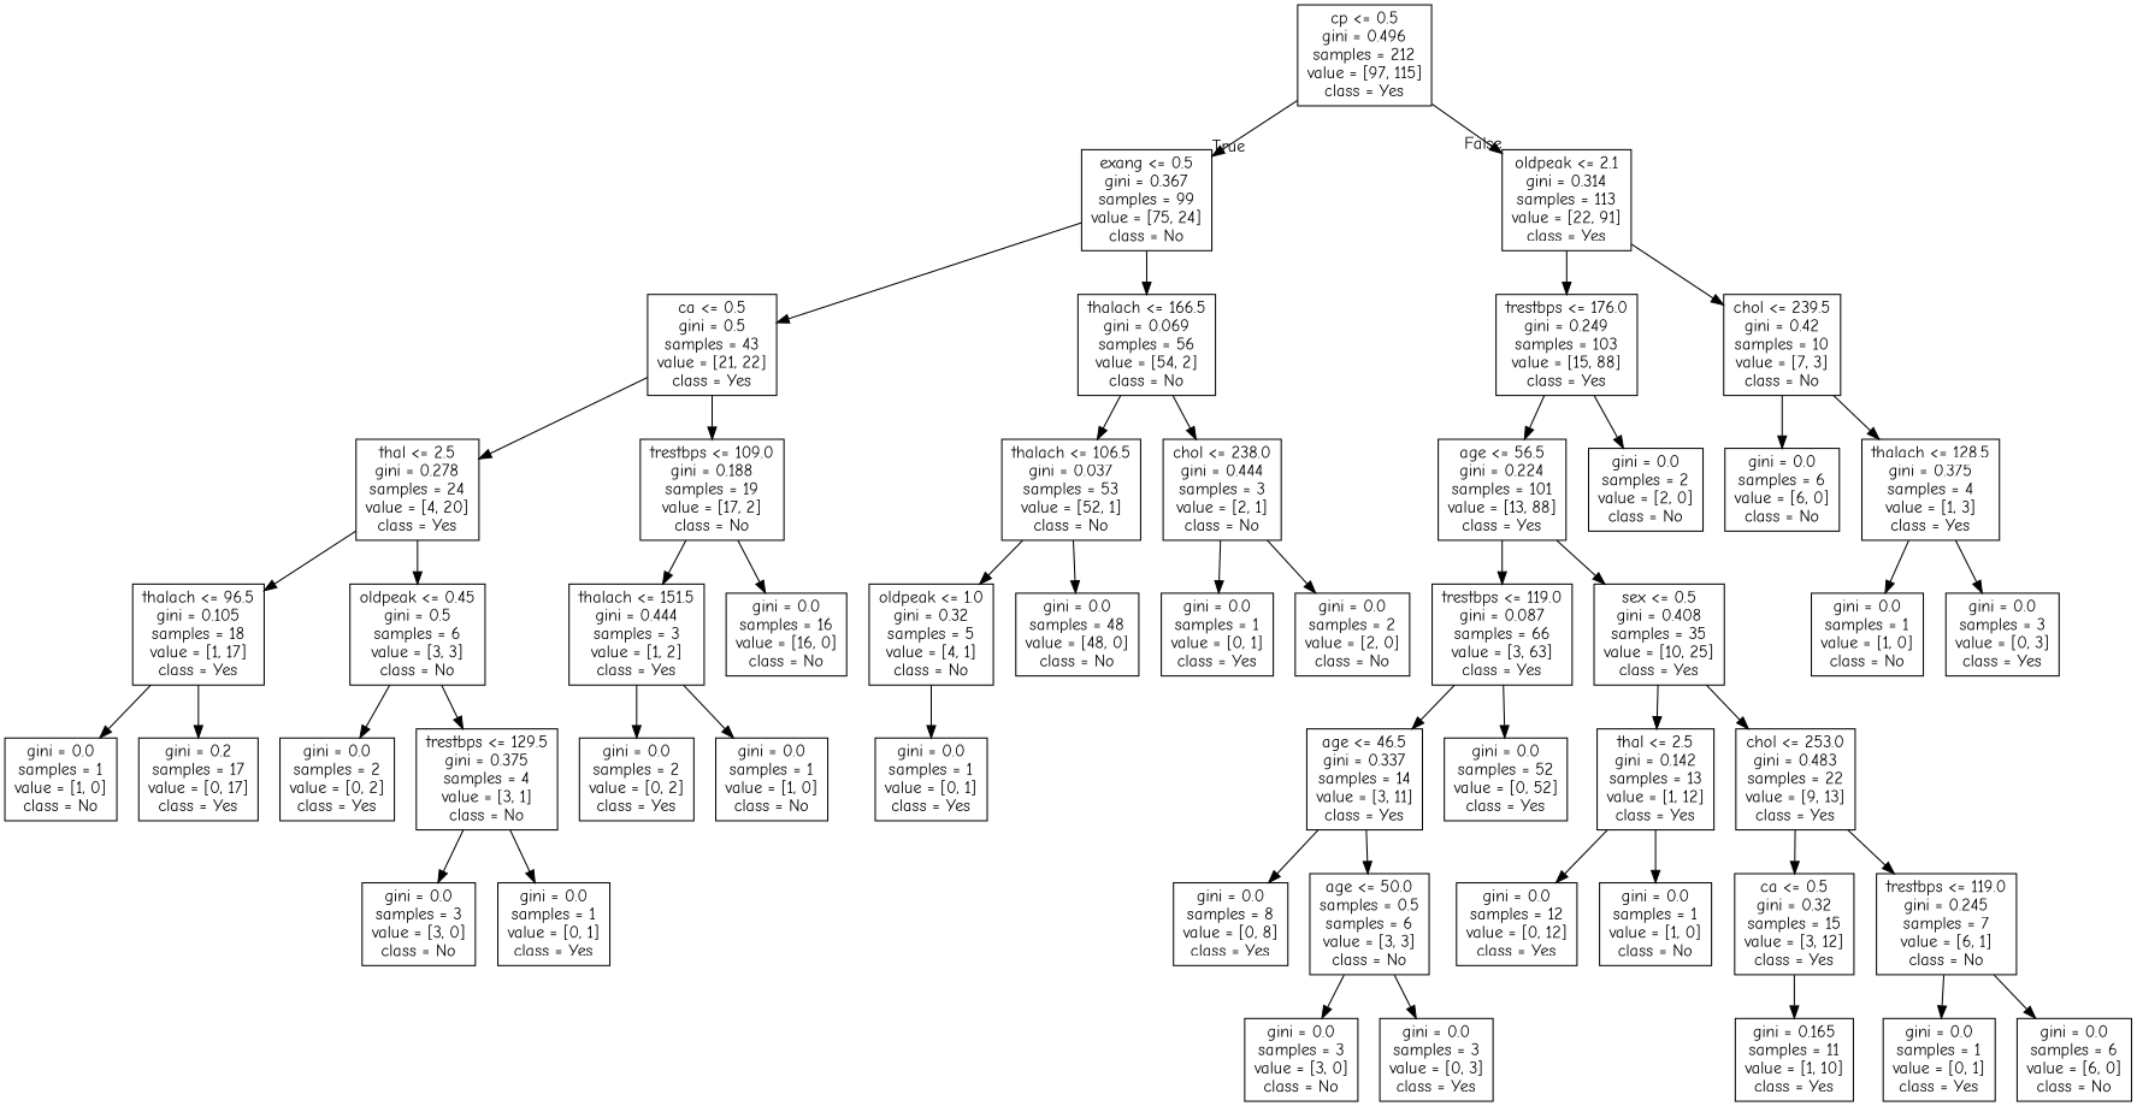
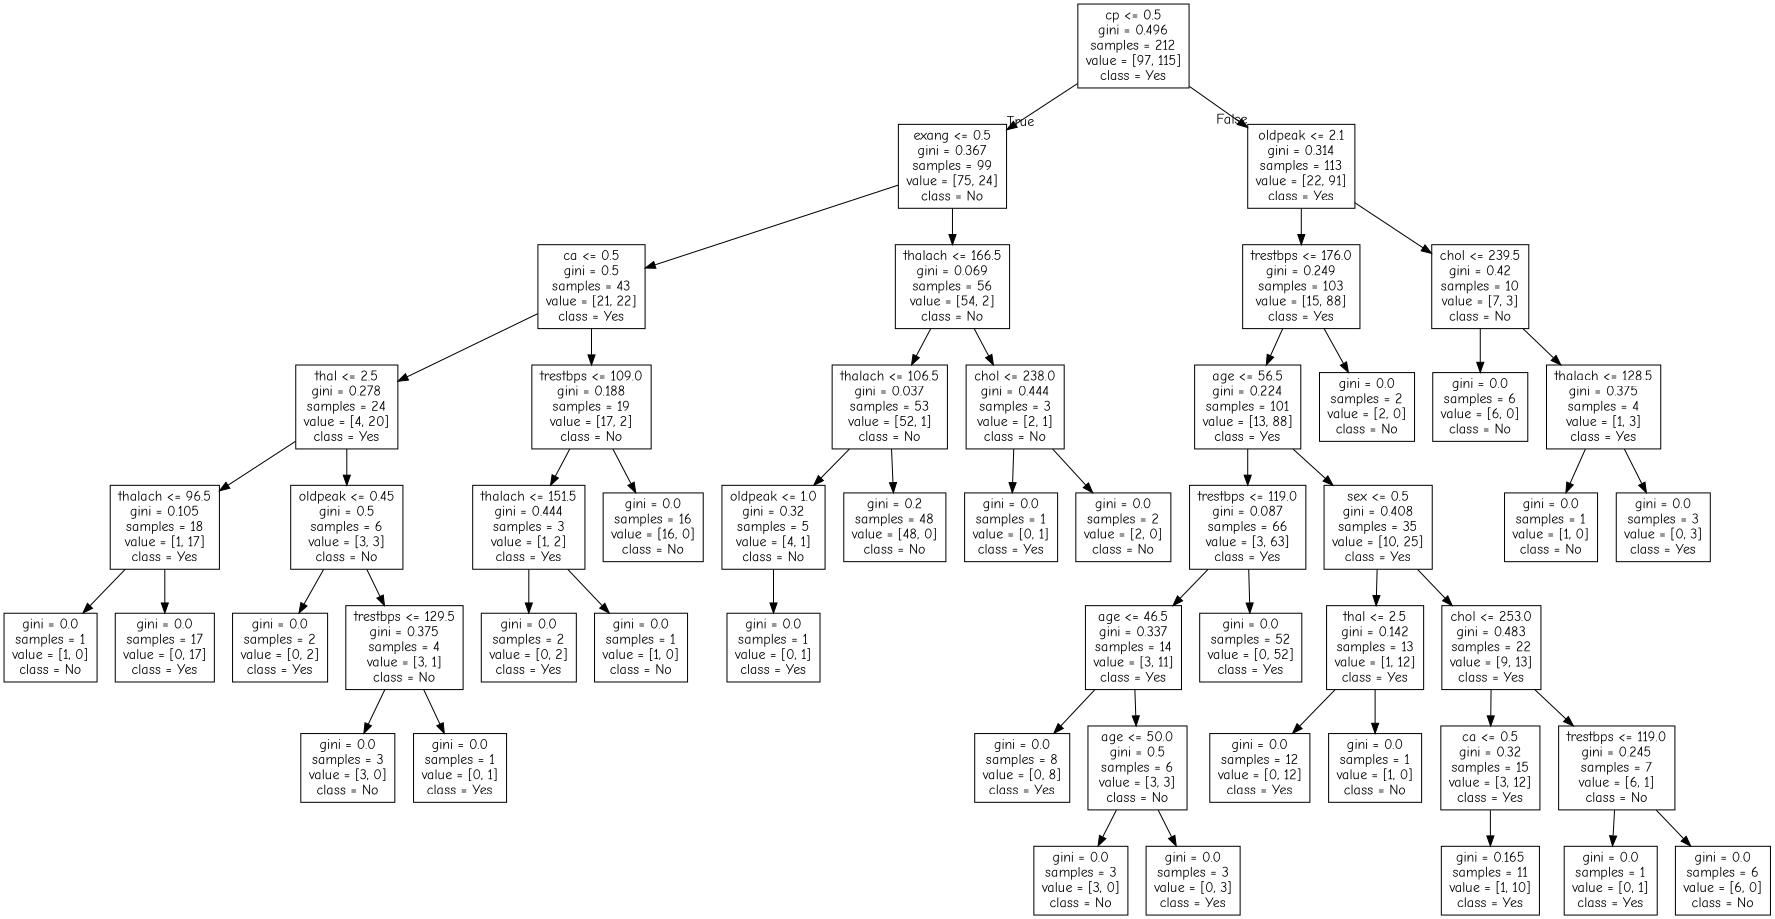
  digraph {
    fontname="Comic Neue"
    node [fontname="Comic Neue" shape=box]
    edge [fontname="Comic Neue"]
    n1 [label="cp <= 0.5\ngini = 0.496\nsamples = 212\nvalue = [97, 115]\nclass = Yes"]
    n2 [label="exang <= 0.5\ngini = 0.367\nsamples = 99\nvalue = [75, 24]\nclass = No"]
    n3 [label="oldpeak <= 2.1\ngini = 0.314\nsamples = 113\nvalue = [22, 91]\nclass = Yes"]
    n4 [label="ca <= 0.5\ngini = 0.5\nsamples = 43\nvalue = [21, 22]\nclass = Yes"]
    n5 [label="thalach <= 166.5\ngini = 0.069\nsamples = 56\nvalue = [54, 2]\nclass = No"]
    n6 [label="trestbps <= 176.0\ngini = 0.249\nsamples = 103\nvalue = [15, 88]\nclass = Yes"]
    n7 [label="chol <= 239.5\ngini = 0.42\nsamples = 10\nvalue = [7, 3]\nclass = No"]
    n8 [label="thal <= 2.5\ngini = 0.278\nsamples = 24\nvalue = [4, 20]\nclass = Yes"]
    n9 [label="trestbps <= 109.0\ngini = 0.188\nsamples = 19\nvalue = [17, 2]\nclass = No"]
    n10 [label="thalach <= 106.5\ngini = 0.037\nsamples = 53\nvalue = [52, 1]\nclass = No"]
    n11 [label="chol <= 238.0\ngini = 0.444\nsamples = 3\nvalue = [2, 1]\nclass = No"]
    n12 [label="thalach <= 96.5\ngini = 0.105\nsamples = 18\nvalue = [1, 17]\nclass = Yes"]
    n13 [label="oldpeak <= 0.45\ngini = 0.5\nsamples = 6\nvalue = [3, 3]\nclass = No"]
    n14 [label="thalach <= 151.5\ngini = 0.444\nsamples = 3\nvalue = [1, 2]\nclass = Yes"]
    n15 [label="gini = 0.0\nsamples = 16\nvalue = [16, 0]\nclass = No"]
    n16 [label="gini = 0.0\nsamples = 1\nvalue = [1, 0]\nclass = No"]
-   n17 [label="gini = 0.2\nsamples = 17\nvalue = [0, 17]\nclass = Yes"]
+   n17 [label="gini = 0.0\nsamples = 17\nvalue = [0, 17]\nclass = Yes"]
    n18 [label="gini = 0.0\nsamples = 2\nvalue = [0, 2]\nclass = Yes"]
    n19 [label="trestbps <= 129.5\ngini = 0.375\nsamples = 4\nvalue = [3, 1]\nclass = No"]
    n20 [label="gini = 0.0\nsamples = 3\nvalue = [3, 0]\nclass = No"]
    n21 [label="gini = 0.0\nsamples = 1\nvalue = [0, 1]\nclass = Yes"]
    n22 [label="gini = 0.0\nsamples = 2\nvalue = [0, 2]\nclass = Yes"]
    n23 [label="gini = 0.0\nsamples = 1\nvalue = [1, 0]\nclass = No"]
    n24 [label="oldpeak <= 1.0\ngini = 0.32\nsamples = 5\nvalue = [4, 1]\nclass = No"]
-   n25 [label="gini = 0.0\nsamples = 48\nvalue = [48, 0]\nclass = No"]
+   n25 [label="gini = 0.2\nsamples = 48\nvalue = [48, 0]\nclass = No"]
    n26 [label="gini = 0.0\nsamples = 1\nvalue = [0, 1]\nclass = Yes"]
    n27 [label="gini = 0.0\nsamples = 2\nvalue = [2, 0]\nclass = No"]
    n28 [label="gini = 0.0\nsamples = 1\nvalue = [0, 1]\nclass = Yes"]
    n29 [label="age <= 56.5\ngini = 0.224\nsamples = 101\nvalue = [13, 88]\nclass = Yes"]
    n30 [label="gini = 0.0\nsamples = 2\nvalue = [2, 0]\nclass = No"]
    n31 [label="gini = 0.0\nsamples = 6\nvalue = [6, 0]\nclass = No"]
    n32 [label="thalach <= 128.5\ngini = 0.375\nsamples = 4\nvalue = [1, 3]\nclass = Yes"]
    n33 [label="trestbps <= 119.0\ngini = 0.087\nsamples = 66\nvalue = [3, 63]\nclass = Yes"]
    n34 [label="sex <= 0.5\ngini = 0.408\nsamples = 35\nvalue = [10, 25]\nclass = Yes"]
    n35 [label="age <= 46.5\ngini = 0.337\nsamples = 14\nvalue = [3, 11]\nclass = Yes"]
    n36 [label="gini = 0.0\nsamples = 52\nvalue = [0, 52]\nclass = Yes"]
    n37 [label="thal <= 2.5\ngini = 0.142\nsamples = 13\nvalue = [1, 12]\nclass = Yes"]
    n38 [label="chol <= 253.0\ngini = 0.483\nsamples = 22\nvalue = [9, 13]\nclass = Yes"]
    n39 [label="gini = 0.0\nsamples = 8\nvalue = [0, 8]\nclass = Yes"]
-   n40 [label="age <= 50.0\nsamples = 0.5\nsamples = 6\nvalue = [3, 3]\nclass = No"]
+   n40 [label="age <= 50.0\ngini = 0.5\nsamples = 6\nvalue = [3, 3]\nclass = No"]
    n41 [label="gini = 0.0\nsamples = 3\nvalue = [3, 0]\nclass = No"]
    n42 [label="gini = 0.0\nsamples = 3\nvalue = [0, 3]\nclass = Yes"]
    n43 [label="gini = 0.0\nsamples = 12\nvalue = [0, 12]\nclass = Yes"]
    n44 [label="gini = 0.0\nsamples = 1\nvalue = [1, 0]\nclass = No"]
    n45 [label="ca <= 0.5\ngini = 0.32\nsamples = 15\nvalue = [3, 12]\nclass = Yes"]
    n46 [label="trestbps <= 119.0\ngini = 0.245\nsamples = 7\nvalue = [6, 1]\nclass = No"]
    n47 [label="gini = 0.165\nsamples = 11\nvalue = [1, 10]\nclass = Yes"]
    n48 [label="gini = 0.0\nsamples = 1\nvalue = [0, 1]\nclass = Yes"]
    n49 [label="gini = 0.0\nsamples = 6\nvalue = [6, 0]\nclass = No"]
    n50 [label="gini = 0.0\nsamples = 1\nvalue = [1, 0]\nclass = No"]
    n51 [label="gini = 0.0\nsamples = 3\nvalue = [0, 3]\nclass = Yes"]
    n1 -> n2 [headlabel=True labelangle=45 labeldistance=2.5]
    n1 -> n3 [headlabel=False labelangle=-45 labeldistance=2.5]
    n2 -> n4
    n2 -> n5
    n3 -> n6
    n3 -> n7
    n4 -> n8
    n4 -> n9
    n5 -> n10
    n5 -> n11
    n6 -> n29
    n6 -> n30
    n7 -> n31
    n7 -> n32
    n8 -> n12
    n8 -> n13
    n9 -> n14
    n9 -> n15
    n10 -> n24
    n10 -> n25
    n11 -> n26
    n11 -> n27
    n12 -> n16
    n12 -> n17
    n13 -> n18
    n13 -> n19
    n14 -> n22
    n14 -> n23
    n19 -> n20
    n19 -> n21
    n24 -> n28
    n29 -> n33
    n29 -> n34
    n32 -> n50
    n32 -> n51
    n33 -> n35
    n33 -> n36
    n34 -> n37
    n34 -> n38
    n35 -> n39
    n35 -> n40
    n37 -> n43
    n37 -> n44
    n38 -> n45
    n38 -> n46
    n40 -> n41
    n40 -> n42
    n45 -> n47
    n46 -> n48
    n46 -> n49
  }
